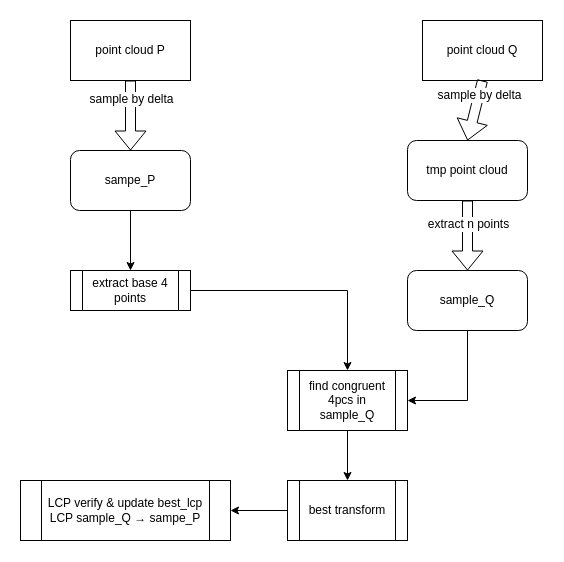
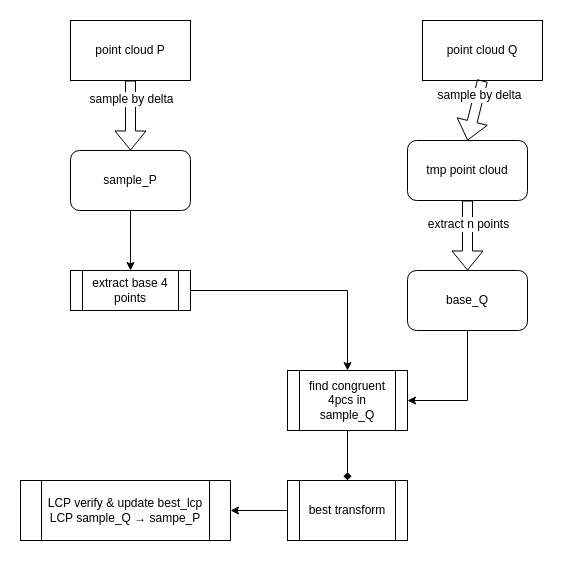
  <mxCell id="0" />
  <mxCell id="1" parent="0" />
  <mxCell id="2" value="point cloud P" style="rounded=0;whiteSpace=wrap;html=1;" vertex="1" parent="1"><mxGeometry x="70" y="20" width="120" height="60" as="geometry" /></mxCell>
  <mxCell id="3" value="point cloud Q" style="rounded=0;whiteSpace=wrap;html=1;" vertex="1" parent="1"><mxGeometry x="422" y="20" width="120" height="60" as="geometry" /></mxCell>
  <mxCell id="4" style="edgeStyle=orthogonalEdgeStyle;rounded=0;orthogonalLoop=1;jettySize=auto;html=1;exitX=0.5;exitY=1;exitDx=0;exitDy=0;entryX=0.5;entryY=0;entryDx=0;entryDy=0;" edge="1" parent="1" source="5" target="16"><mxGeometry relative="1" as="geometry" /></mxCell>
- <mxCell id="5" value="sampe_P" style="rounded=1;whiteSpace=wrap;html=1;" vertex="1" parent="1"><mxGeometry x="70" y="150" width="120" height="60" as="geometry" /></mxCell>
+ <mxCell id="5" value="sample_P" style="rounded=1;whiteSpace=wrap;html=1;" vertex="1" parent="1"><mxGeometry x="70" y="150" width="120" height="60" as="geometry" /></mxCell>
  <mxCell id="6" style="edgeStyle=orthogonalEdgeStyle;rounded=0;orthogonalLoop=1;jettySize=auto;html=1;exitX=0.5;exitY=1;exitDx=0;exitDy=0;entryX=1;entryY=0.5;entryDx=0;entryDy=0;" edge="1" parent="1" source="7" target="18"><mxGeometry relative="1" as="geometry"><mxPoint x="390" y="400" as="targetPoint" /></mxGeometry></mxCell>
- <mxCell id="7" value="sample_Q" style="rounded=1;whiteSpace=wrap;html=1;" vertex="1" parent="1"><mxGeometry x="407" y="270" width="120" height="60" as="geometry" /></mxCell>
+ <mxCell id="7" value="base_Q" style="rounded=1;whiteSpace=wrap;html=1;" vertex="1" parent="1"><mxGeometry x="407" y="270" width="120" height="60" as="geometry" /></mxCell>
  <mxCell id="8" value="" style="shape=flexArrow;endArrow=classic;html=1;exitX=0.5;exitY=1;exitDx=0;exitDy=0;entryX=0.5;entryY=0;entryDx=0;entryDy=0;" edge="1" parent="1" source="2" target="5"><mxGeometry width="50" height="50" relative="1" as="geometry"><mxPoint x="70" y="270" as="sourcePoint" /><mxPoint x="120" y="220" as="targetPoint" /></mxGeometry></mxCell>
  <mxCell id="9" value="sample by delta" style="text;html=1;resizable=0;points=[];align=center;verticalAlign=middle;labelBackgroundColor=#ffffff;" vertex="1" connectable="0" parent="8"><mxGeometry x="-0.5" relative="1" as="geometry"><mxPoint as="offset" /></mxGeometry></mxCell>
  <mxCell id="10" value="tmp point cloud&lt;br&gt;" style="whiteSpace=wrap;html=1;rounded=1;" vertex="1" parent="1"><mxGeometry x="407" y="140" width="120" height="60" as="geometry" /></mxCell>
  <mxCell id="11" value="" style="shape=flexArrow;endArrow=classic;html=1;exitX=0.5;exitY=1;exitDx=0;exitDy=0;entryX=0.5;entryY=0;entryDx=0;entryDy=0;" edge="1" parent="1" source="3" target="10"><mxGeometry width="50" height="50" relative="1" as="geometry"><mxPoint x="637" y="50" as="sourcePoint" /><mxPoint x="637" y="150" as="targetPoint" /></mxGeometry></mxCell>
  <mxCell id="12" value="sample by delta" style="text;html=1;resizable=0;points=[];align=center;verticalAlign=middle;labelBackgroundColor=#ffffff;" vertex="1" connectable="0" parent="11"><mxGeometry x="-0.5" relative="1" as="geometry"><mxPoint as="offset" /></mxGeometry></mxCell>
  <mxCell id="13" value="" style="shape=flexArrow;endArrow=classic;html=1;exitX=0.5;exitY=1;exitDx=0;exitDy=0;entryX=0.5;entryY=0;entryDx=0;entryDy=0;" edge="1" parent="1" source="10" target="7"><mxGeometry width="50" height="50" relative="1" as="geometry"><mxPoint x="567" y="260" as="sourcePoint" /><mxPoint x="617" y="210" as="targetPoint" /></mxGeometry></mxCell>
  <mxCell id="14" value="extract n points" style="text;html=1;resizable=0;points=[];align=center;verticalAlign=middle;labelBackgroundColor=#ffffff;" vertex="1" connectable="0" parent="13"><mxGeometry x="-0.343" relative="1" as="geometry"><mxPoint as="offset" /></mxGeometry></mxCell>
  <mxCell id="15" style="edgeStyle=orthogonalEdgeStyle;rounded=0;orthogonalLoop=1;jettySize=auto;html=1;exitX=1;exitY=0.5;exitDx=0;exitDy=0;entryX=0.5;entryY=0;entryDx=0;entryDy=0;" edge="1" parent="1" source="16" target="18"><mxGeometry relative="1" as="geometry" /></mxCell>
  <mxCell id="16" value="extract base 4 points" style="shape=process;whiteSpace=wrap;html=1;backgroundOutline=1;" vertex="1" parent="1"><mxGeometry x="70" y="270" width="120" height="40" as="geometry" /></mxCell>
- <mxCell id="17" style="edgeStyle=orthogonalEdgeStyle;rounded=0;orthogonalLoop=1;jettySize=auto;html=1;exitX=0.5;exitY=1;exitDx=0;exitDy=0;" edge="1" parent="1" source="18" target="20"><mxGeometry relative="1" as="geometry" /></mxCell>
+ <mxCell id="17" style="edgeStyle=orthogonalEdgeStyle;rounded=0;orthogonalLoop=1;jettySize=auto;html=1;exitX=0.5;exitY=1;exitDx=0;exitDy=0;endArrow=diamond;" edge="1" parent="1" source="18" target="20"><mxGeometry relative="1" as="geometry" /></mxCell>
  <mxCell id="18" value="find congruent 4pcs in sample_Q" style="shape=process;whiteSpace=wrap;html=1;backgroundOutline=1;" vertex="1" parent="1"><mxGeometry x="287" y="370" width="120" height="60" as="geometry" /></mxCell>
  <mxCell id="19" style="edgeStyle=orthogonalEdgeStyle;rounded=0;orthogonalLoop=1;jettySize=auto;html=1;exitX=0;exitY=0.5;exitDx=0;exitDy=0;entryX=1;entryY=0.5;entryDx=0;entryDy=0;" edge="1" parent="1" source="20" target="21"><mxGeometry relative="1" as="geometry" /></mxCell>
  <mxCell id="20" value="best transform" style="shape=process;whiteSpace=wrap;html=1;backgroundOutline=1;" vertex="1" parent="1"><mxGeometry x="287" y="480" width="120" height="60" as="geometry" /></mxCell>
  <mxCell id="21" value="LCP verify &amp;amp; update best_lcp&lt;br&gt;LCP sample_Q → sampe_P" style="shape=process;whiteSpace=wrap;html=1;backgroundOutline=1;" vertex="1" parent="1"><mxGeometry x="20" y="480" width="210" height="60" as="geometry" /></mxCell>
